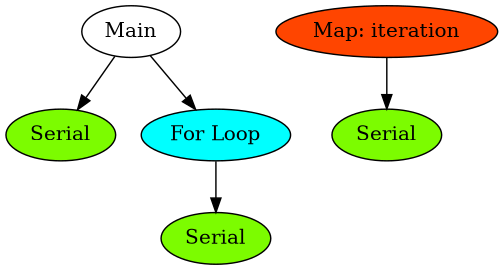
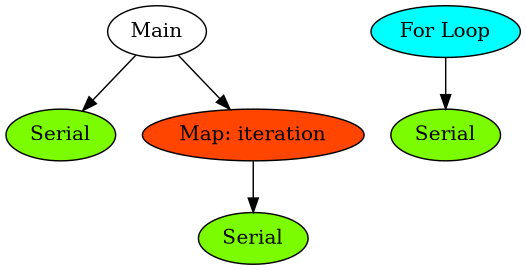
  digraph {
    node [fillcolor=lawngreen style=filled]
    n1 [label=Main fillcolor="" style=""]
    n2 [label=Serial]
    n3 [fillcolor=cyan label="For Loop"]
    n4 [label=Serial]
    n5 [fillcolor=orangered label="Map: iteration"]
    n6 [label=Serial]
    n1 -> n2
-   n1 -> n3
+   n1 -> n5
    n3 -> n4
    n5 -> n6
  }
